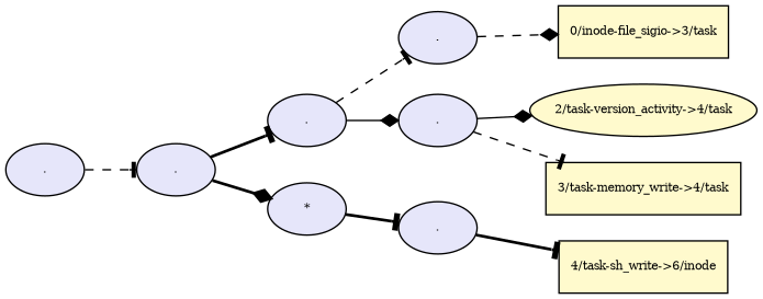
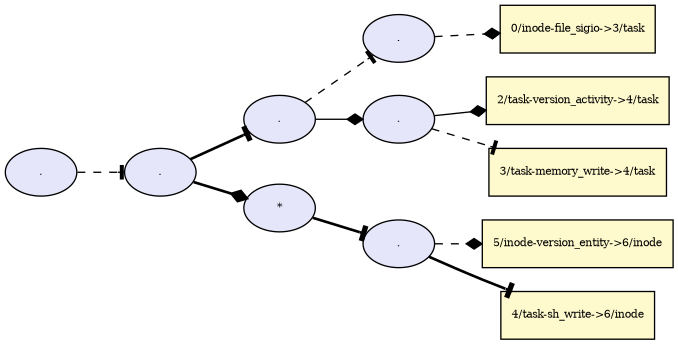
  digraph {
    rankdir=LR
    node [fillcolor="#e6e6fa" fontsize=8 shape=ellipse style=filled]
    edge [arrowhead=tee color="#000000" fontsize=8 style=dashed]
    n1 [label="."]
    n2 [label="."]
    n3 [label="."]
    n4 [label="*"]
    n5 [label="."]
    n6 [label="."]
    n7 [label="."]
    n8 [fillcolor="#fffacd" label="0/inode-file_sigio->3/task" shape=rectangle]
-   n9 [fillcolor="#fffacd" label="2/task-version_activity->4/task"]
+   n9 [fillcolor="#fffacd" label="2/task-version_activity->4/task" shape=rectangle]
    n10 [fillcolor="#fffacd" label="3/task-memory_write->4/task" shape=rectangle]
+   n11 [fillcolor="#fffacd" label="5/inode-version_entity->6/inode" shape=rectangle]
    n12 [fillcolor="#fffacd" label="4/task-sh_write->6/inode" shape=rectangle]
    n1 -> n2
    n2 -> n3 [style=bold]
    n2 -> n4 [arrowhead=diamond style=bold]
    n3 -> n5
    n3 -> n6 [arrowhead=diamond style=solid]
    n4 -> n7 [style=bold]
    n5 -> n8 [arrowhead=diamond]
    n6 -> n9 [arrowhead=diamond style=solid]
    n6 -> n10
+   n7 -> n11 [arrowhead=diamond]
    n7 -> n12 [style=bold]
  }
